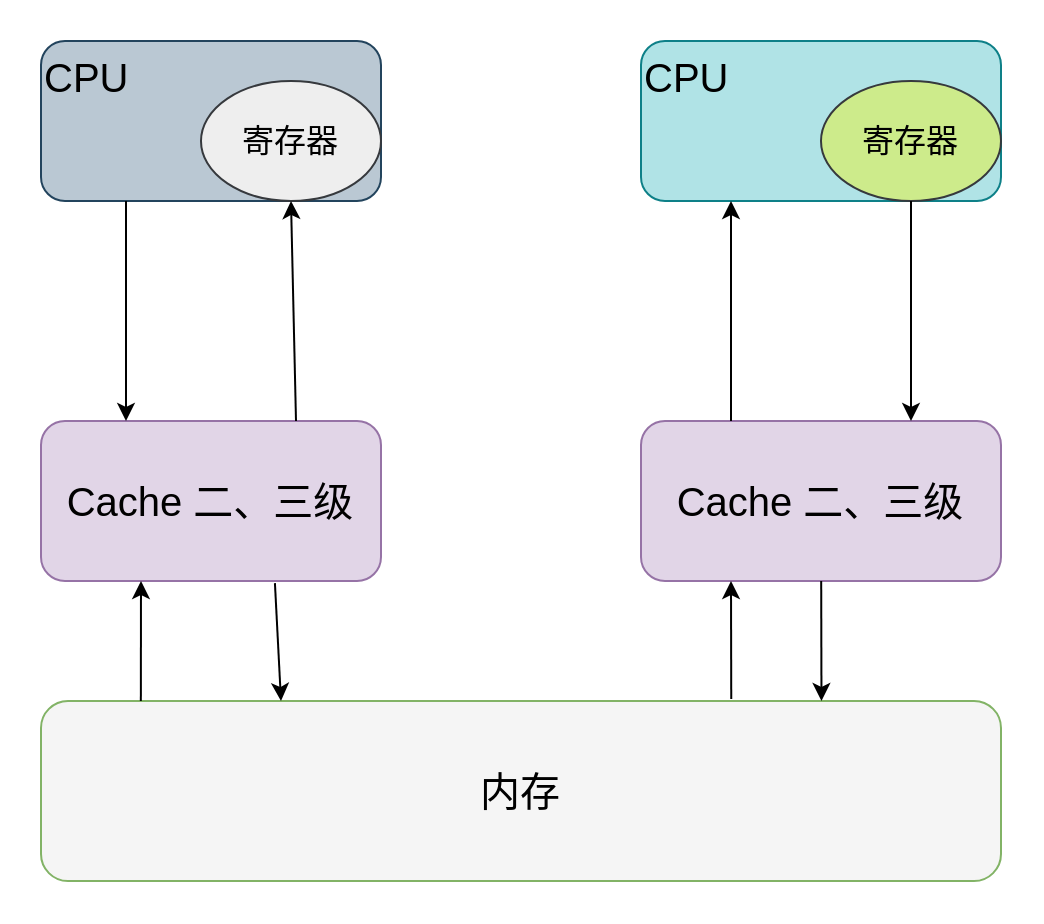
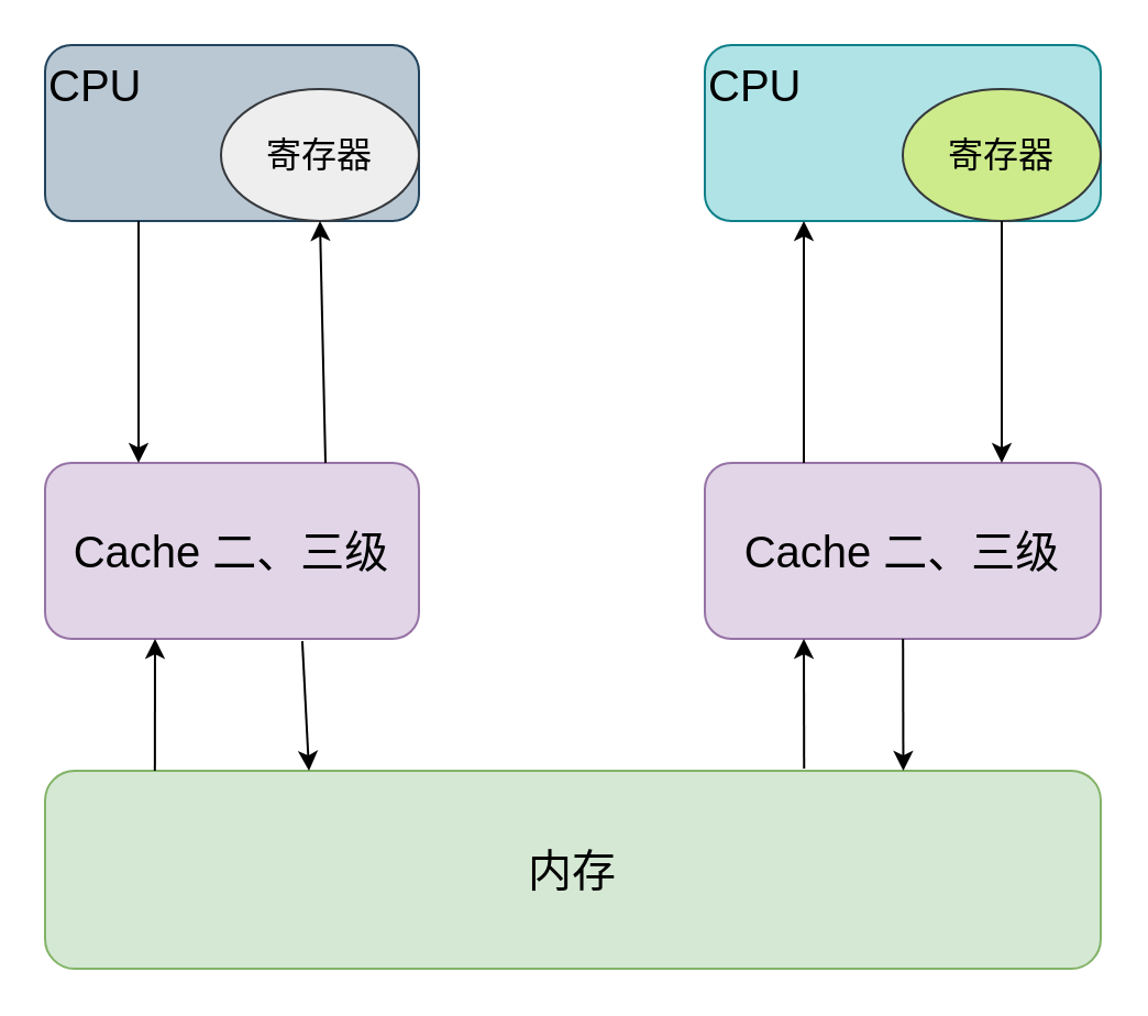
  <mxCell id="0" />
  <mxCell id="1" parent="0" />
- <mxCell id="2" value="内存" style="rounded=1;whiteSpace=wrap;html=1;fillColor=#f5f5f5;strokeColor=#82b366;fontSize=20;" vertex="1" parent="1"><mxGeometry x="20" y="350" width="480" height="90" as="geometry" /></mxCell>
+ <mxCell id="2" value="内存" style="rounded=1;whiteSpace=wrap;html=1;fillColor=#d5e8d4;strokeColor=#82b366;fontSize=20;" vertex="1" parent="1"><mxGeometry x="20" y="350" width="480" height="90" as="geometry" /></mxCell>
  <mxCell id="3" value="Cache 二、三级" style="rounded=1;whiteSpace=wrap;html=1;fontSize=20;fillColor=#e1d5e7;strokeColor=#9673a6;" vertex="1" parent="1"><mxGeometry x="20" y="210" width="170" height="80" as="geometry" /></mxCell>
  <mxCell id="4" value="Cache 二、三级" style="rounded=1;whiteSpace=wrap;html=1;fontSize=20;fillColor=#e1d5e7;strokeColor=#9673a6;" vertex="1" parent="1"><mxGeometry x="320" y="210" width="180" height="80" as="geometry" /></mxCell>
  <mxCell id="5" value="CPU" style="rounded=1;whiteSpace=wrap;html=1;fontSize=20;fillColor=#bac8d3;strokeColor=#23445d;align=left;verticalAlign=top;" vertex="1" parent="1"><mxGeometry x="20" y="20" width="170" height="80" as="geometry" /></mxCell>
  <mxCell id="6" value="CPU" style="rounded=1;whiteSpace=wrap;html=1;fontSize=20;fillColor=#b0e3e6;strokeColor=#0e8088;align=left;verticalAlign=top;" vertex="1" parent="1"><mxGeometry x="320" y="20" width="180" height="80" as="geometry" /></mxCell>
  <mxCell id="7" value="寄存器" style="ellipse;whiteSpace=wrap;html=1;fontSize=16;align=center;fillColor=#eeeeee;strokeColor=#36393d;" vertex="1" parent="1"><mxGeometry x="100" y="40" width="90" height="60" as="geometry" /></mxCell>
  <mxCell id="8" value="寄存器" style="ellipse;whiteSpace=wrap;html=1;fontSize=16;align=center;fillColor=#cdeb8b;strokeColor=#36393d;" vertex="1" parent="1"><mxGeometry x="410" y="40" width="90" height="60" as="geometry" /></mxCell>
  <mxCell id="9" value="" style="endArrow=classic;html=1;fontSize=16;exitX=0.25;exitY=1;exitDx=0;exitDy=0;entryX=0.25;entryY=0;entryDx=0;entryDy=0;" edge="1" parent="1" source="5" target="3"><mxGeometry width="50" height="50" relative="1" as="geometry"><mxPoint x="40" y="180" as="sourcePoint" /><mxPoint x="90" y="130" as="targetPoint" /></mxGeometry></mxCell>
  <mxCell id="10" value="" style="endArrow=classic;html=1;fontSize=16;entryX=0.5;entryY=1;entryDx=0;entryDy=0;exitX=0.75;exitY=0;exitDx=0;exitDy=0;" edge="1" parent="1" source="3" target="7"><mxGeometry width="50" height="50" relative="1" as="geometry"><mxPoint x="190" y="190" as="sourcePoint" /><mxPoint x="240" y="140" as="targetPoint" /></mxGeometry></mxCell>
  <mxCell id="11" value="" style="endArrow=classic;html=1;fontSize=16;entryX=0.25;entryY=1;entryDx=0;entryDy=0;exitX=0.25;exitY=0;exitDx=0;exitDy=0;" edge="1" parent="1" source="4" target="6"><mxGeometry width="50" height="50" relative="1" as="geometry"><mxPoint x="342.5" y="210" as="sourcePoint" /><mxPoint x="340" y="100" as="targetPoint" /></mxGeometry></mxCell>
  <mxCell id="12" value="" style="endArrow=classic;html=1;fontSize=16;entryX=0.75;entryY=0;entryDx=0;entryDy=0;" edge="1" parent="1" source="8" target="4"><mxGeometry width="50" height="50" relative="1" as="geometry"><mxPoint x="440" y="110" as="sourcePoint" /><mxPoint x="490" y="100" as="targetPoint" /></mxGeometry></mxCell>
  <mxCell id="13" value="" style="endArrow=classic;html=1;fontSize=16;exitX=0.104;exitY=0;exitDx=0;exitDy=0;exitPerimeter=0;" edge="1" parent="1" source="2"><mxGeometry width="50" height="50" relative="1" as="geometry"><mxPoint x="80" y="340" as="sourcePoint" /><mxPoint x="70" y="290" as="targetPoint" /></mxGeometry></mxCell>
  <mxCell id="14" value="" style="endArrow=classic;html=1;fontSize=16;exitX=0.719;exitY=-0.011;exitDx=0;exitDy=0;exitPerimeter=0;entryX=0.25;entryY=1;entryDx=0;entryDy=0;" edge="1" parent="1" source="2" target="4"><mxGeometry width="50" height="50" relative="1" as="geometry"><mxPoint x="360" y="340" as="sourcePoint" /><mxPoint x="410" y="290" as="targetPoint" /></mxGeometry></mxCell>
  <mxCell id="15" value="" style="endArrow=classic;html=1;fontSize=16;exitX=0.688;exitY=1.013;exitDx=0;exitDy=0;exitPerimeter=0;entryX=0.25;entryY=0;entryDx=0;entryDy=0;" edge="1" parent="1" source="3" target="2"><mxGeometry width="50" height="50" relative="1" as="geometry"><mxPoint x="210" y="340" as="sourcePoint" /><mxPoint x="260" y="290" as="targetPoint" /></mxGeometry></mxCell>
  <mxCell id="16" value="" style="endArrow=classic;html=1;fontSize=16;entryX=0.813;entryY=0;entryDx=0;entryDy=0;entryPerimeter=0;" edge="1" parent="1" source="4" target="2"><mxGeometry width="50" height="50" relative="1" as="geometry"><mxPoint x="460" y="340" as="sourcePoint" /><mxPoint x="445" y="350" as="targetPoint" /></mxGeometry></mxCell>
